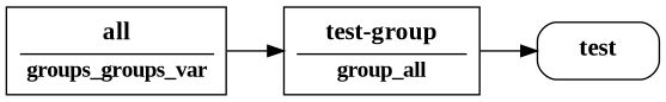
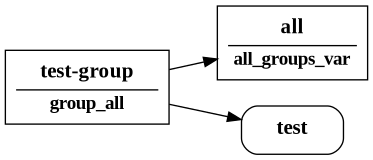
  digraph {
    rankdir=LR
    node [shape=record]
-   n1 [label=< <table border="0" cellborder="0">   <tr><td><b>   <font face="Times New Roman, Bold" point-size="16">all</font>   </b></td></tr> <hr/><tr><td><font face="Times New Roman, Bold" point-size="14">groups_groups_var<br/></font></td></tr></table> >]
+   n1 [label=< <table border="0" cellborder="0">   <tr><td><b>   <font face="Times New Roman, Bold" point-size="16">all</font>   </b></td></tr> <hr/><tr><td><font face="Times New Roman, Bold" point-size="14">all_groups_var<br/></font></td></tr></table> >]
    n2 [label=< <table border="0" cellborder="0">   <tr><td><b>   <font face="Times New Roman, Bold" point-size="16">test-group</font>   </b></td></tr> <hr/><tr><td><font face="Times New Roman, Bold" point-size="14">group_all<br/></font></td></tr></table> >]
    n3 [label=< <table border="0" cellborder="0">   <tr><td><b>   <font face="Times New Roman, Bold" point-size="16">test</font>   </b></td></tr> </table> > style=rounded]
-   n1 -> n2
+   n2 -> n1
    n2 -> n3
  }
